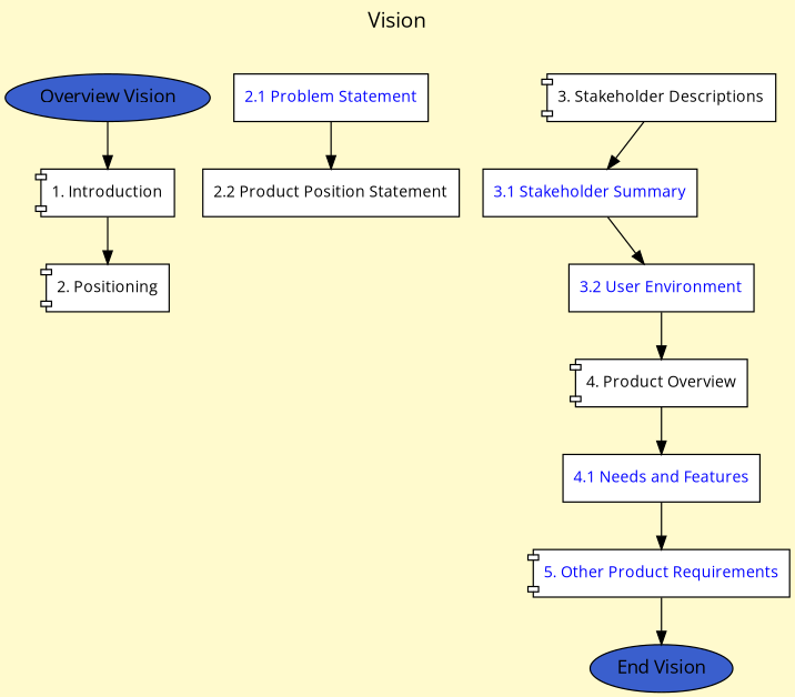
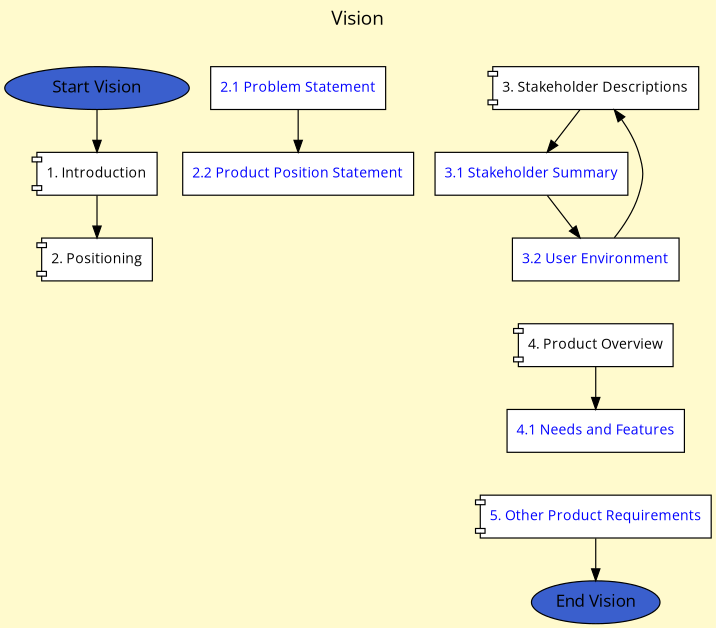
  digraph {
    bgcolor=lemonchiffon
    fontname="Open Sans"
    fontsize=16
    label=Vision
    labelloc=t
    node [fillcolor=white fontname="Open Sans" shape=component style=filled fontsize=12 margin="0.11,0.11"]
    edge [fontname="Open Sans" style=solid]
-   n1 [fillcolor=royalblue3 label="Overview Vision" shape=ellipse fontsize="" margin=""]
+   n1 [fillcolor=royalblue3 label="Start Vision" shape=ellipse fontsize="" margin=""]
    n2 [label="1. Introduction"]
    n3 [label="2. Positioning"]
    n4 [fontcolor=blue label="2.1 Problem Statement" shape=box]
-   n5 [fontcolor=black label="2.2 Product Position Statement" shape=box]
+   n5 [fontcolor=blue label="2.2 Product Position Statement" shape=box]
    n6 [label="3. Stakeholder Descriptions"]
    n7 [fontcolor=blue label="3.1 Stakeholder Summary" shape=box]
    n8 [fontcolor=blue label="3.2 User Environment" shape=box]
    n9 [label="4. Product Overview"]
    n10 [fontcolor=blue label="4.1 Needs and Features" shape=box]
    n11 [fontcolor=blue label="5. Other Product Requirements"]
    n12 [fillcolor=royalblue3 label="End Vision" shape=ellipse fontsize="" margin=""]
    n1 -> n2
    n2 -> n3
    n4 -> n5
    n6 -> n7
    n7 -> n8
-   n8 -> n9
+   n8 -> n6
    n9 -> n10
-   n10 -> n11
    n11 -> n12
  }
